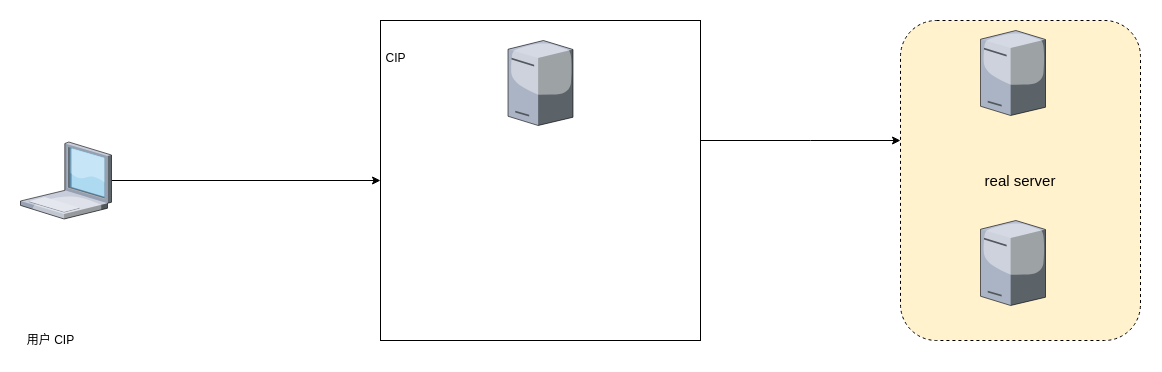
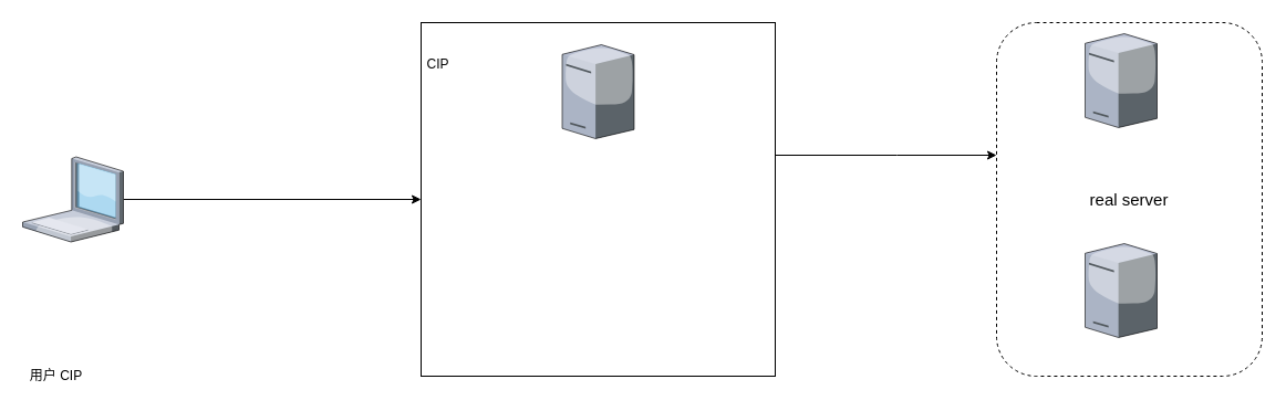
  <mxCell id="0" />
  <mxCell id="1" parent="0" />
- <mxCell id="2" value="&lt;font style=&quot;font-size: 15px&quot;&gt;real server&lt;/font&gt;" style="rounded=1;whiteSpace=wrap;html=1;dashed=1;fillColor=#fff2cc;" vertex="1" parent="1"><mxGeometry x="900" y="20" width="240" height="320" as="geometry" /></mxCell>
+ <mxCell id="2" value="&lt;font style=&quot;font-size: 15px&quot;&gt;real server&lt;/font&gt;" style="rounded=1;whiteSpace=wrap;html=1;dashed=1;" vertex="1" parent="1"><mxGeometry x="900" y="20" width="240" height="320" as="geometry" /></mxCell>
  <mxCell id="3" style="edgeStyle=orthogonalEdgeStyle;rounded=0;orthogonalLoop=1;jettySize=auto;html=1;" edge="1" parent="1" source="4" target="2"><mxGeometry relative="1" as="geometry"><Array as="points"><mxPoint x="810" y="140" /><mxPoint x="810" y="140" /></Array></mxGeometry></mxCell>
  <mxCell id="4" value="" style="whiteSpace=wrap;html=1;aspect=fixed;" vertex="1" parent="1"><mxGeometry x="380" y="20" width="320" height="320" as="geometry" /></mxCell>
  <mxCell id="5" style="edgeStyle=orthogonalEdgeStyle;rounded=0;orthogonalLoop=1;jettySize=auto;html=1;" edge="1" parent="1" source="6" target="4"><mxGeometry relative="1" as="geometry" /></mxCell>
  <mxCell id="6" value="" style="verticalLabelPosition=bottom;aspect=fixed;html=1;verticalAlign=top;strokeColor=none;align=center;outlineConnect=0;shape=mxgraph.citrix.laptop_1;" vertex="1" parent="1"><mxGeometry x="20" y="141.5" width="91" height="77" as="geometry" /></mxCell>
  <mxCell id="7" value="" style="verticalLabelPosition=bottom;aspect=fixed;html=1;verticalAlign=top;strokeColor=none;align=center;outlineConnect=0;shape=mxgraph.citrix.license_server;" vertex="1" parent="1"><mxGeometry x="507.5" y="40" width="65" height="85" as="geometry" /></mxCell>
  <mxCell id="8" value="" style="verticalLabelPosition=bottom;aspect=fixed;html=1;verticalAlign=top;strokeColor=none;align=center;outlineConnect=0;shape=mxgraph.citrix.license_server;" vertex="1" parent="1"><mxGeometry x="980" y="30" width="65" height="85" as="geometry" /></mxCell>
  <mxCell id="9" value="" style="verticalLabelPosition=bottom;aspect=fixed;html=1;verticalAlign=top;strokeColor=none;align=center;outlineConnect=0;shape=mxgraph.citrix.license_server;" vertex="1" parent="1"><mxGeometry x="980" y="220" width="65" height="85" as="geometry" /></mxCell>
  <mxCell id="10" value="用户&amp;nbsp;CIP" style="text;html=1;align=center;verticalAlign=middle;resizable=0;points=[];autosize=1;strokeColor=none;" vertex="1" parent="1"><mxGeometry x="20" y="330" width="60" height="20" as="geometry" /></mxCell>
  <mxCell id="11" value="CIP" style="text;html=1;align=center;verticalAlign=middle;resizable=0;points=[];autosize=1;strokeColor=none;" vertex="1" parent="1"><mxGeometry x="380" y="47.5" width="30" height="20" as="geometry" /></mxCell>
